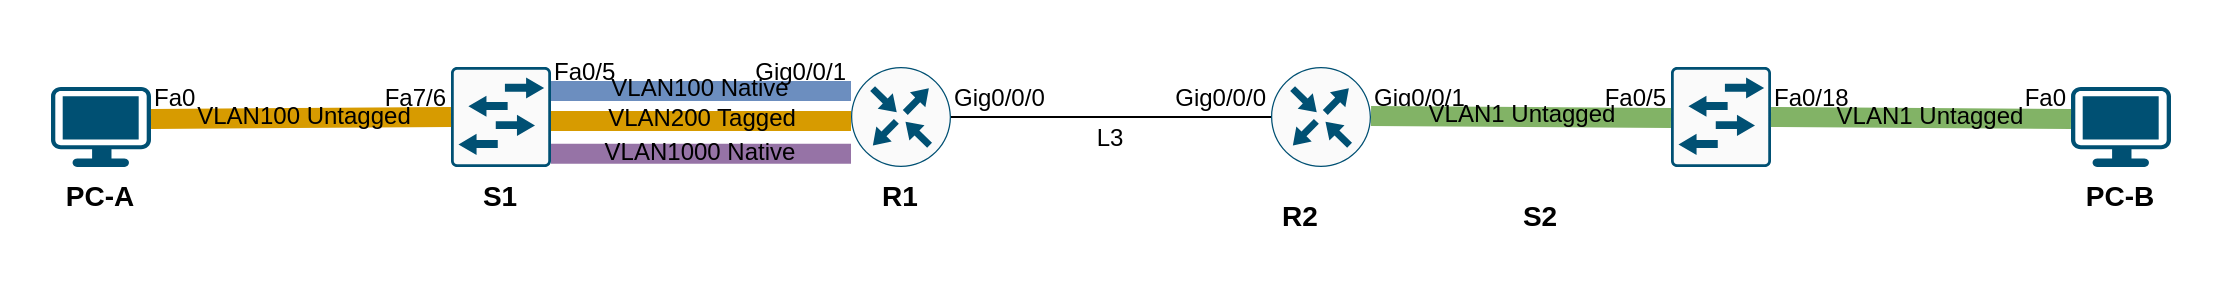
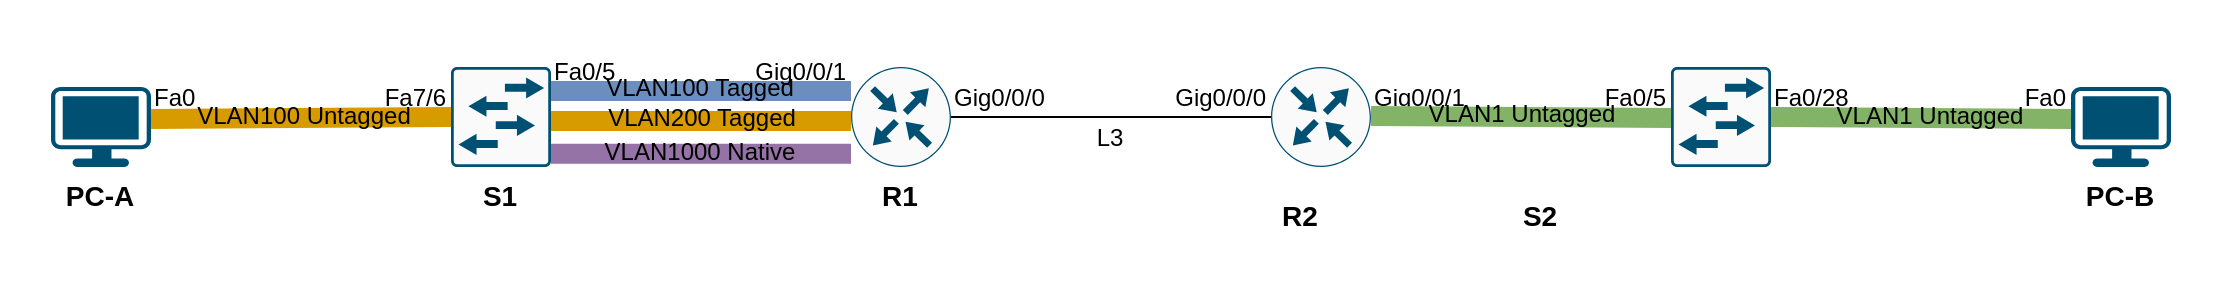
  <mxCell id="0" />
  <mxCell id="1" parent="0" />
  <mxCell id="2" value="" style="sketch=0;points=[[0.5,0,0],[1,0.5,0],[0.5,1,0],[0,0.5,0],[0.145,0.145,0],[0.856,0.145,0],[0.855,0.856,0],[0.145,0.855,0]];verticalLabelPosition=bottom;html=1;verticalAlign=top;aspect=fixed;align=center;pointerEvents=1;shape=mxgraph.cisco19.rect;prIcon=router;fillColor=#FAFAFA;strokeColor=#005073;" parent="1" vertex="1"><mxGeometry x="425" y="33" width="50" height="50" as="geometry" /></mxCell>
  <mxCell id="3" value="" style="sketch=0;points=[[0.5,0,0],[1,0.5,0],[0.5,1,0],[0,0.5,0],[0.145,0.145,0],[0.856,0.145,0],[0.855,0.856,0],[0.145,0.855,0]];verticalLabelPosition=bottom;html=1;verticalAlign=top;aspect=fixed;align=center;pointerEvents=1;shape=mxgraph.cisco19.rect;prIcon=router;fillColor=#FAFAFA;strokeColor=#005073;" parent="1" vertex="1"><mxGeometry x="635" y="33" width="50" height="50" as="geometry" /></mxCell>
  <mxCell id="4" value="" style="sketch=0;points=[[0.015,0.015,0],[0.985,0.015,0],[0.985,0.985,0],[0.015,0.985,0],[0.25,0,0],[0.5,0,0],[0.75,0,0],[1,0.25,0],[1,0.5,0],[1,0.75,0],[0.75,1,0],[0.5,1,0],[0.25,1,0],[0,0.75,0],[0,0.5,0],[0,0.25,0]];verticalLabelPosition=bottom;html=1;verticalAlign=top;aspect=fixed;align=center;pointerEvents=1;shape=mxgraph.cisco19.rect;prIcon=l2_switch;fillColor=#FAFAFA;strokeColor=#005073;" parent="1" vertex="1"><mxGeometry x="225" y="33" width="50" height="50" as="geometry" /></mxCell>
  <mxCell id="5" value="" style="sketch=0;points=[[0.015,0.015,0],[0.985,0.015,0],[0.985,0.985,0],[0.015,0.985,0],[0.25,0,0],[0.5,0,0],[0.75,0,0],[1,0.25,0],[1,0.5,0],[1,0.75,0],[0.75,1,0],[0.5,1,0],[0.25,1,0],[0,0.75,0],[0,0.5,0],[0,0.25,0]];verticalLabelPosition=bottom;html=1;verticalAlign=top;aspect=fixed;align=center;pointerEvents=1;shape=mxgraph.cisco19.rect;prIcon=l2_switch;fillColor=#FAFAFA;strokeColor=#005073;" parent="1" vertex="1"><mxGeometry x="835" y="33" width="50" height="50" as="geometry" /></mxCell>
  <mxCell id="6" value="" style="points=[[0.03,0.03,0],[0.5,0,0],[0.97,0.03,0],[1,0.4,0],[0.97,0.745,0],[0.5,1,0],[0.03,0.745,0],[0,0.4,0]];verticalLabelPosition=bottom;sketch=0;html=1;verticalAlign=top;aspect=fixed;align=center;pointerEvents=1;shape=mxgraph.cisco19.workstation;fillColor=#005073;strokeColor=none;" parent="1" vertex="1"><mxGeometry x="25" y="43" width="50" height="40" as="geometry" /></mxCell>
  <mxCell id="7" value="" style="points=[[0.03,0.03,0],[0.5,0,0],[0.97,0.03,0],[1,0.4,0],[0.97,0.745,0],[0.5,1,0],[0.03,0.745,0],[0,0.4,0]];verticalLabelPosition=bottom;sketch=0;html=1;verticalAlign=top;aspect=fixed;align=center;pointerEvents=1;shape=mxgraph.cisco19.workstation;fillColor=#005073;strokeColor=none;" parent="1" vertex="1"><mxGeometry x="1035" y="43" width="50" height="40" as="geometry" /></mxCell>
  <mxCell id="8" value="" style="endArrow=none;html=1;rounded=0;exitX=1;exitY=0.4;exitDx=0;exitDy=0;exitPerimeter=0;entryX=0;entryY=0.5;entryDx=0;entryDy=0;entryPerimeter=0;fillColor=#ffe6cc;strokeColor=#d79b00;strokeWidth=10;" parent="1" source="6" target="4" edge="1"><mxGeometry width="50" height="50" relative="1" as="geometry"><mxPoint x="595" y="313" as="sourcePoint" /><mxPoint x="645" y="263" as="targetPoint" /></mxGeometry></mxCell>
  <mxCell id="9" value="" style="endArrow=none;html=1;rounded=0;entryX=0;entryY=0.5;entryDx=0;entryDy=0;entryPerimeter=0;exitX=1;exitY=0.5;exitDx=0;exitDy=0;exitPerimeter=0;" parent="1" source="2" target="3" edge="1"><mxGeometry width="50" height="50" relative="1" as="geometry"><mxPoint x="595" y="313" as="sourcePoint" /><mxPoint x="645" y="263" as="targetPoint" /></mxGeometry></mxCell>
  <mxCell id="10" value="" style="endArrow=none;html=1;rounded=0;entryX=0;entryY=0.5;entryDx=0;entryDy=0;entryPerimeter=0;exitX=1;exitY=0.5;exitDx=0;exitDy=0;exitPerimeter=0;fillColor=#dae8fc;strokeColor=#6c8ebf;strokeWidth=10;" parent="1" edge="1"><mxGeometry width="50" height="50" relative="1" as="geometry"><mxPoint x="275" y="45" as="sourcePoint" /><mxPoint x="425" y="45" as="targetPoint" /></mxGeometry></mxCell>
  <mxCell id="11" value="" style="endArrow=none;html=1;rounded=0;entryX=0;entryY=0.4;entryDx=0;entryDy=0;entryPerimeter=0;exitX=1;exitY=0.5;exitDx=0;exitDy=0;exitPerimeter=0;fillColor=#d5e8d4;strokeColor=#82b366;strokeWidth=10;" parent="1" source="5" target="7" edge="1"><mxGeometry width="50" height="50" relative="1" as="geometry"><mxPoint x="595" y="313" as="sourcePoint" /><mxPoint x="645" y="263" as="targetPoint" /></mxGeometry></mxCell>
  <mxCell id="12" value="&lt;font style=&quot;font-size: 14px;&quot;&gt;&lt;b&gt;R1&lt;/b&gt;&lt;/font&gt;" style="text;html=1;strokeColor=none;fillColor=none;align=center;verticalAlign=middle;whiteSpace=wrap;rounded=0;" parent="1" vertex="1"><mxGeometry x="420" y="83" width="60" height="30" as="geometry" /></mxCell>
  <mxCell id="13" value="&lt;font style=&quot;font-size: 14px;&quot;&gt;&lt;b&gt;R2&lt;/b&gt;&lt;/font&gt;" style="text;html=1;strokeColor=none;fillColor=none;align=center;verticalAlign=middle;whiteSpace=wrap;rounded=0;" parent="1" vertex="1"><mxGeometry x="620" y="93" width="60" height="30" as="geometry" /></mxCell>
  <mxCell id="14" value="&lt;font style=&quot;font-size: 14px;&quot;&gt;&lt;b&gt;S2&lt;/b&gt;&lt;/font&gt;" style="text;html=1;strokeColor=none;fillColor=none;align=center;verticalAlign=middle;whiteSpace=wrap;rounded=0;" parent="1" vertex="1"><mxGeometry x="740" y="93" width="60" height="30" as="geometry" /></mxCell>
  <mxCell id="15" value="&lt;font style=&quot;font-size: 14px;&quot;&gt;&lt;b&gt;S1&lt;/b&gt;&lt;/font&gt;" style="text;html=1;strokeColor=none;fillColor=none;align=center;verticalAlign=middle;whiteSpace=wrap;rounded=0;" parent="1" vertex="1"><mxGeometry x="220" y="83" width="60" height="30" as="geometry" /></mxCell>
  <mxCell id="16" value="&lt;font style=&quot;font-size: 14px;&quot;&gt;&lt;b&gt;PC-A&lt;/b&gt;&lt;/font&gt;" style="text;html=1;strokeColor=none;fillColor=none;align=center;verticalAlign=middle;whiteSpace=wrap;rounded=0;" parent="1" vertex="1"><mxGeometry x="20" y="83" width="60" height="30" as="geometry" /></mxCell>
  <mxCell id="17" value="&lt;font style=&quot;font-size: 14px;&quot;&gt;&lt;b&gt;PC-B&lt;/b&gt;&lt;/font&gt;" style="text;html=1;strokeColor=none;fillColor=none;align=center;verticalAlign=middle;whiteSpace=wrap;rounded=0;" parent="1" vertex="1"><mxGeometry x="1030" y="83" width="60" height="30" as="geometry" /></mxCell>
- <mxCell id="18" value="&lt;font style=&quot;font-size: 12px;&quot;&gt;Fa0/18&lt;/font&gt;" style="text;html=1;strokeColor=none;fillColor=none;align=left;verticalAlign=middle;whiteSpace=wrap;rounded=0;fontSize=14;" parent="1" vertex="1"><mxGeometry x="885" y="33" width="60" height="30" as="geometry" /></mxCell>
+ <mxCell id="18" value="&lt;font style=&quot;font-size: 12px;&quot;&gt;Fa0/28&lt;/font&gt;" style="text;html=1;strokeColor=none;fillColor=none;align=left;verticalAlign=middle;whiteSpace=wrap;rounded=0;fontSize=14;" parent="1" vertex="1"><mxGeometry x="885" y="33" width="60" height="30" as="geometry" /></mxCell>
  <mxCell id="19" value="&lt;font style=&quot;font-size: 12px;&quot;&gt;Fa0&lt;/font&gt;" style="text;html=1;strokeColor=none;fillColor=none;align=right;verticalAlign=middle;whiteSpace=wrap;rounded=0;fontSize=14;" parent="1" vertex="1"><mxGeometry x="975" y="33" width="60" height="30" as="geometry" /></mxCell>
  <mxCell id="20" value="&lt;font style=&quot;font-size: 12px;&quot;&gt;Fa0/5&lt;/font&gt;" style="text;html=1;strokeColor=none;fillColor=none;align=left;verticalAlign=middle;whiteSpace=wrap;rounded=0;fontSize=14;" parent="1" vertex="1"><mxGeometry x="275" y="20" width="60" height="30" as="geometry" /></mxCell>
  <mxCell id="21" value="&lt;font style=&quot;font-size: 12px;&quot;&gt;Gig0/0/1&lt;/font&gt;" style="text;html=1;strokeColor=none;fillColor=none;align=right;verticalAlign=middle;whiteSpace=wrap;rounded=0;fontSize=14;" parent="1" vertex="1"><mxGeometry x="365" y="20" width="60" height="30" as="geometry" /></mxCell>
  <mxCell id="22" value="&lt;font style=&quot;font-size: 12px;&quot;&gt;Gig0/0/1&lt;/font&gt;" style="text;html=1;strokeColor=none;fillColor=none;align=left;verticalAlign=middle;whiteSpace=wrap;rounded=0;fontSize=14;" parent="1" vertex="1"><mxGeometry x="685" y="33" width="60" height="30" as="geometry" /></mxCell>
  <mxCell id="23" value="&lt;font style=&quot;font-size: 12px;&quot;&gt;Fa0/5&lt;/font&gt;" style="text;html=1;strokeColor=none;fillColor=none;align=right;verticalAlign=middle;whiteSpace=wrap;rounded=0;fontSize=14;" parent="1" vertex="1"><mxGeometry x="775" y="33" width="60" height="30" as="geometry" /></mxCell>
  <mxCell id="24" value="&lt;font style=&quot;font-size: 12px;&quot;&gt;Fa0&lt;/font&gt;" style="text;html=1;strokeColor=none;fillColor=none;align=left;verticalAlign=middle;whiteSpace=wrap;rounded=0;fontSize=14;" parent="1" vertex="1"><mxGeometry x="75" y="33" width="60" height="30" as="geometry" /></mxCell>
  <mxCell id="25" value="&lt;font style=&quot;font-size: 12px;&quot;&gt;Fa7/6&lt;/font&gt;" style="text;html=1;strokeColor=none;fillColor=none;align=right;verticalAlign=middle;whiteSpace=wrap;rounded=0;fontSize=14;" parent="1" vertex="1"><mxGeometry x="165" y="33" width="60" height="30" as="geometry" /></mxCell>
  <mxCell id="26" value="&lt;font style=&quot;font-size: 12px;&quot;&gt;Gig0/0/0&lt;/font&gt;" style="text;html=1;strokeColor=none;fillColor=none;align=right;verticalAlign=middle;whiteSpace=wrap;rounded=0;fontSize=14;" parent="1" vertex="1"><mxGeometry x="575" y="33" width="60" height="30" as="geometry" /></mxCell>
  <mxCell id="27" value="&lt;font style=&quot;font-size: 12px;&quot;&gt;Gig0/0/0&lt;/font&gt;" style="text;html=1;strokeColor=none;fillColor=none;align=left;verticalAlign=middle;whiteSpace=wrap;rounded=0;fontSize=14;" parent="1" vertex="1"><mxGeometry x="475" y="33" width="60" height="30" as="geometry" /></mxCell>
  <mxCell id="28" value="" style="endArrow=none;html=1;rounded=0;entryX=0;entryY=0.4;entryDx=0;entryDy=0;entryPerimeter=0;exitX=1;exitY=0.5;exitDx=0;exitDy=0;exitPerimeter=0;fillColor=#d5e8d4;strokeColor=#82b366;strokeWidth=10;" edge="1" parent="1"><mxGeometry width="50" height="50" relative="1" as="geometry"><mxPoint x="685" y="57.5" as="sourcePoint" /><mxPoint x="835" y="58.5" as="targetPoint" /></mxGeometry></mxCell>
  <mxCell id="29" value="VLAN1 Untagged" style="text;html=1;strokeColor=none;fillColor=none;align=center;verticalAlign=middle;whiteSpace=wrap;rounded=0;" vertex="1" parent="1"><mxGeometry x="711" y="52" width="100" height="10" as="geometry" /></mxCell>
  <mxCell id="30" value="VLAN1 Untagged" style="text;html=1;strokeColor=none;fillColor=none;align=center;verticalAlign=middle;whiteSpace=wrap;rounded=0;" vertex="1" parent="1"><mxGeometry x="915" y="53" width="100" height="10" as="geometry" /></mxCell>
  <mxCell id="31" value="VLAN100 Untagged" style="text;html=1;strokeColor=none;fillColor=none;align=center;verticalAlign=middle;whiteSpace=wrap;rounded=0;" vertex="1" parent="1"><mxGeometry x="97" y="53" width="110" height="10" as="geometry" /></mxCell>
  <mxCell id="32" value="" style="endArrow=none;html=1;rounded=0;entryX=0;entryY=0.5;entryDx=0;entryDy=0;entryPerimeter=0;exitX=1;exitY=0.5;exitDx=0;exitDy=0;exitPerimeter=0;fillColor=#ffe6cc;strokeColor=#d79b00;strokeWidth=10;" edge="1" parent="1"><mxGeometry width="50" height="50" relative="1" as="geometry"><mxPoint x="275" y="60" as="sourcePoint" /><mxPoint x="425" y="60" as="targetPoint" /></mxGeometry></mxCell>
  <mxCell id="33" value="" style="endArrow=none;html=1;rounded=0;entryX=0;entryY=0.5;entryDx=0;entryDy=0;entryPerimeter=0;exitX=1;exitY=0.5;exitDx=0;exitDy=0;exitPerimeter=0;fillColor=#e1d5e7;strokeColor=#9673a6;strokeWidth=10;" edge="1" parent="1"><mxGeometry width="50" height="50" relative="1" as="geometry"><mxPoint x="275" y="76.43" as="sourcePoint" /><mxPoint x="425" y="76.43" as="targetPoint" /></mxGeometry></mxCell>
  <mxCell id="34" value="VLAN1000 Native" style="text;html=1;strokeColor=none;fillColor=none;align=center;verticalAlign=middle;whiteSpace=wrap;rounded=0;" vertex="1" parent="1"><mxGeometry x="295" y="71" width="110" height="10" as="geometry" /></mxCell>
  <mxCell id="35" value="VLAN200 Tagged" style="text;html=1;strokeColor=none;fillColor=none;align=center;verticalAlign=middle;whiteSpace=wrap;rounded=0;" vertex="1" parent="1"><mxGeometry x="296" y="54" width="110" height="10" as="geometry" /></mxCell>
- <mxCell id="36" value="VLAN100 Native" style="text;html=1;strokeColor=none;fillColor=none;align=center;verticalAlign=middle;whiteSpace=wrap;rounded=0;" vertex="1" parent="1"><mxGeometry x="295" y="39" width="110" height="10" as="geometry" /></mxCell>
+ <mxCell id="36" value="VLAN100 Tagged" style="text;html=1;strokeColor=none;fillColor=none;align=center;verticalAlign=middle;whiteSpace=wrap;rounded=0;" vertex="1" parent="1"><mxGeometry x="295" y="39" width="110" height="10" as="geometry" /></mxCell>
  <mxCell id="37" value="L3" style="text;html=1;strokeColor=none;fillColor=none;align=center;verticalAlign=middle;whiteSpace=wrap;rounded=0;labelBackgroundColor=none;" vertex="1" parent="1"><mxGeometry x="525" y="54" width="60" height="30" as="geometry" /></mxCell>
